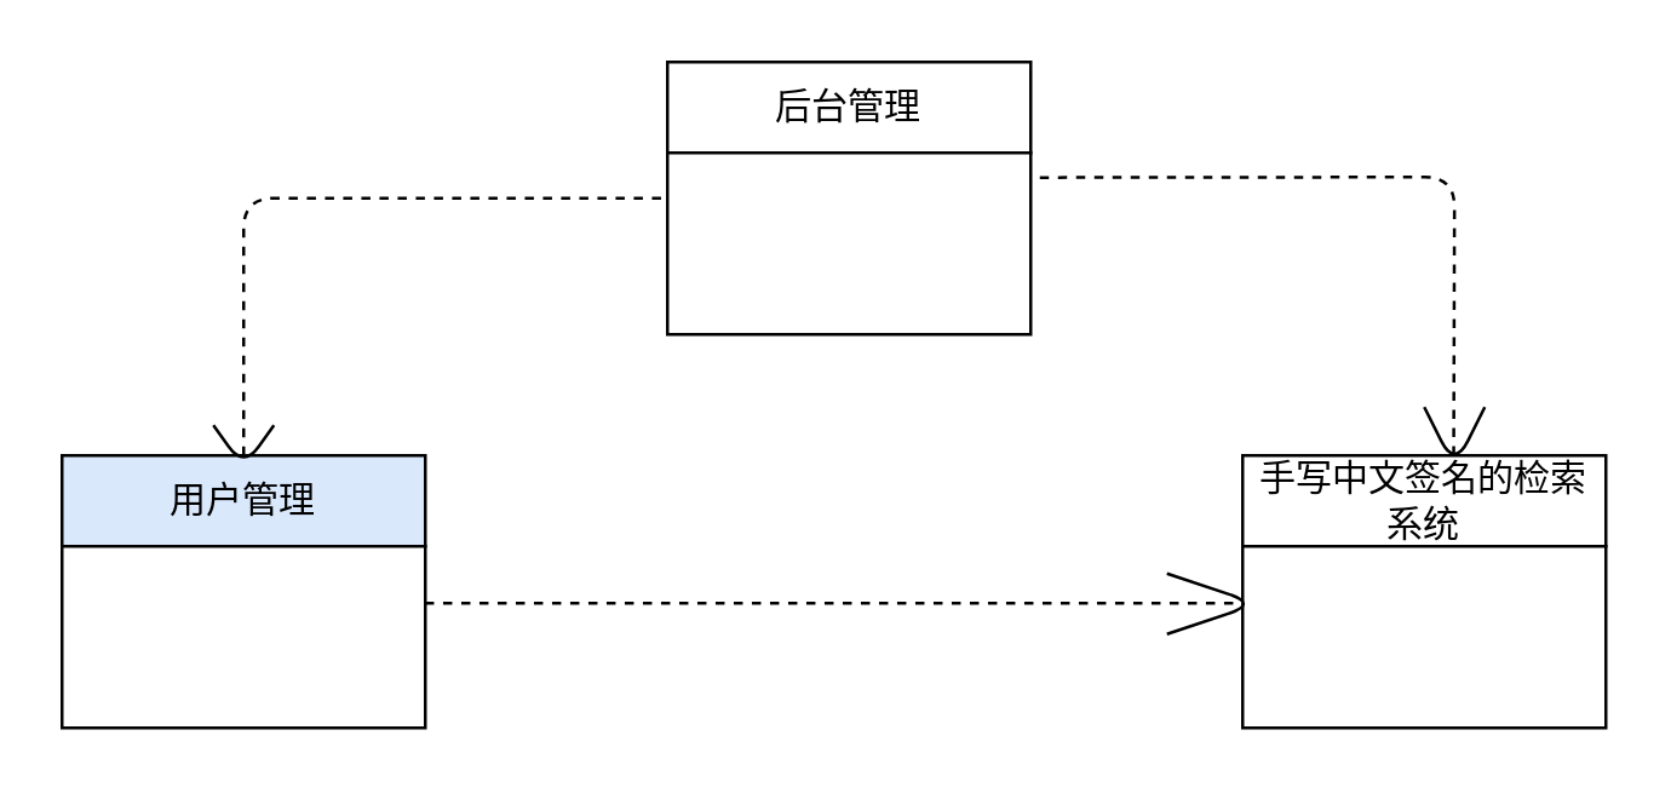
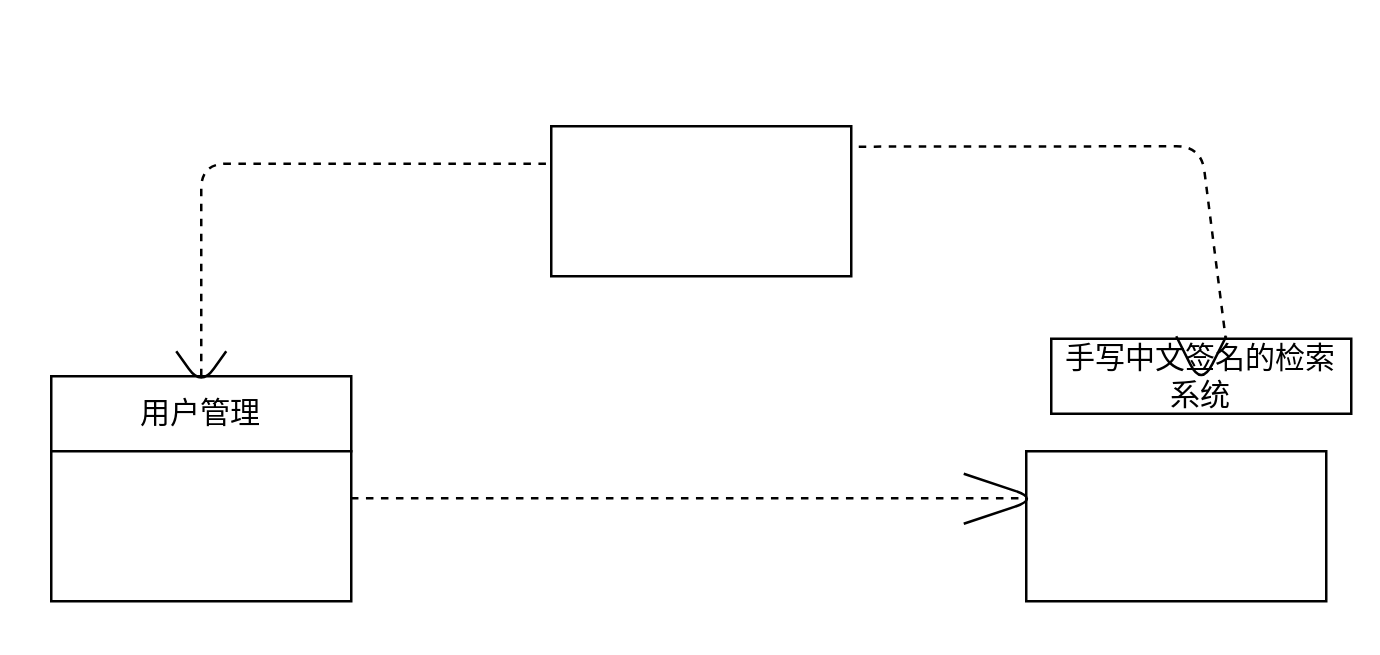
  <mxCell id="0" />
  <mxCell id="1" parent="0" />
- <mxCell id="2" value="后台管理" style="rounded=0;whiteSpace=wrap;html=1;" vertex="1" parent="1"><mxGeometry x="220" y="20" width="120" height="30" as="geometry" /></mxCell>
  <mxCell id="3" value="" style="rounded=0;whiteSpace=wrap;html=1;" vertex="1" parent="1"><mxGeometry x="220" y="50" width="120" height="60" as="geometry" /></mxCell>
- <mxCell id="4" value="用户管理" style="rounded=0;whiteSpace=wrap;html=1;fillColor=#dae8fc;" vertex="1" parent="1"><mxGeometry x="20" y="150" width="120" height="30" as="geometry" /></mxCell>
+ <mxCell id="4" value="用户管理" style="rounded=0;whiteSpace=wrap;html=1;" vertex="1" parent="1"><mxGeometry x="20" y="150" width="120" height="30" as="geometry" /></mxCell>
  <mxCell id="5" value="" style="rounded=0;whiteSpace=wrap;html=1;" vertex="1" parent="1"><mxGeometry x="20" y="180" width="120" height="60" as="geometry" /></mxCell>
- <mxCell id="6" value="手写中文签名的检索系统" style="rounded=0;whiteSpace=wrap;html=1;" vertex="1" parent="1"><mxGeometry x="410" y="150" width="120" height="30" as="geometry" /></mxCell>
+ <mxCell id="6" value="手写中文签名的检索系统" style="rounded=0;whiteSpace=wrap;html=1;" vertex="1" parent="1"><mxGeometry x="420" y="135" width="120" height="30" as="geometry" /></mxCell>
  <mxCell id="7" value="" style="rounded=0;whiteSpace=wrap;html=1;" vertex="1" parent="1"><mxGeometry x="410" y="180" width="120" height="60" as="geometry" /></mxCell>
  <mxCell id="8" value="" style="endArrow=none;dashed=1;html=1;exitX=0.5;exitY=0;exitDx=0;exitDy=0;entryX=0;entryY=0.25;entryDx=0;entryDy=0;" edge="1" parent="1" source="4" target="3"><mxGeometry width="50" height="50" relative="1" as="geometry"><mxPoint x="260" y="100" as="sourcePoint" /><mxPoint x="310" y="50" as="targetPoint" /><Array as="points"><mxPoint x="80" y="65" /></Array></mxGeometry></mxCell>
  <mxCell id="9" value="" style="endArrow=none;dashed=1;html=1;exitX=1.025;exitY=0.136;exitDx=0;exitDy=0;exitPerimeter=0;entryX=0.581;entryY=-0.017;entryDx=0;entryDy=0;entryPerimeter=0;" edge="1" parent="1" source="3" target="6"><mxGeometry width="50" height="50" relative="1" as="geometry"><mxPoint x="400" y="90" as="sourcePoint" /><mxPoint x="450" y="40" as="targetPoint" /><Array as="points"><mxPoint x="480" y="58" /></Array></mxGeometry></mxCell>
  <mxCell id="10" value="" style="endArrow=none;html=1;" edge="1" parent="1"><mxGeometry width="50" height="50" relative="1" as="geometry"><mxPoint x="70" y="140" as="sourcePoint" /><mxPoint x="90" y="140" as="targetPoint" /><Array as="points"><mxPoint x="80" y="154" /></Array></mxGeometry></mxCell>
  <mxCell id="11" value="" style="endArrow=none;html=1;" edge="1" parent="1"><mxGeometry width="50" height="50" relative="1" as="geometry"><mxPoint x="490" y="134" as="sourcePoint" /><mxPoint x="470" y="134" as="targetPoint" /><Array as="points"><mxPoint x="480" y="154" /></Array></mxGeometry></mxCell>
  <mxCell id="12" value="" style="endArrow=none;dashed=1;html=1;exitX=0.999;exitY=0.313;exitDx=0;exitDy=0;exitPerimeter=0;entryX=0;entryY=0.313;entryDx=0;entryDy=0;entryPerimeter=0;" edge="1" parent="1" source="5" target="7"><mxGeometry width="50" height="50" relative="1" as="geometry"><mxPoint x="250" y="180" as="sourcePoint" /><mxPoint x="300" y="130" as="targetPoint" /></mxGeometry></mxCell>
  <mxCell id="13" value="" style="endArrow=none;html=1;" edge="1" parent="1"><mxGeometry width="50" height="50" relative="1" as="geometry"><mxPoint x="385" y="209" as="sourcePoint" /><mxPoint x="385" y="189" as="targetPoint" /><Array as="points"><mxPoint x="415" y="199" /></Array></mxGeometry></mxCell>
